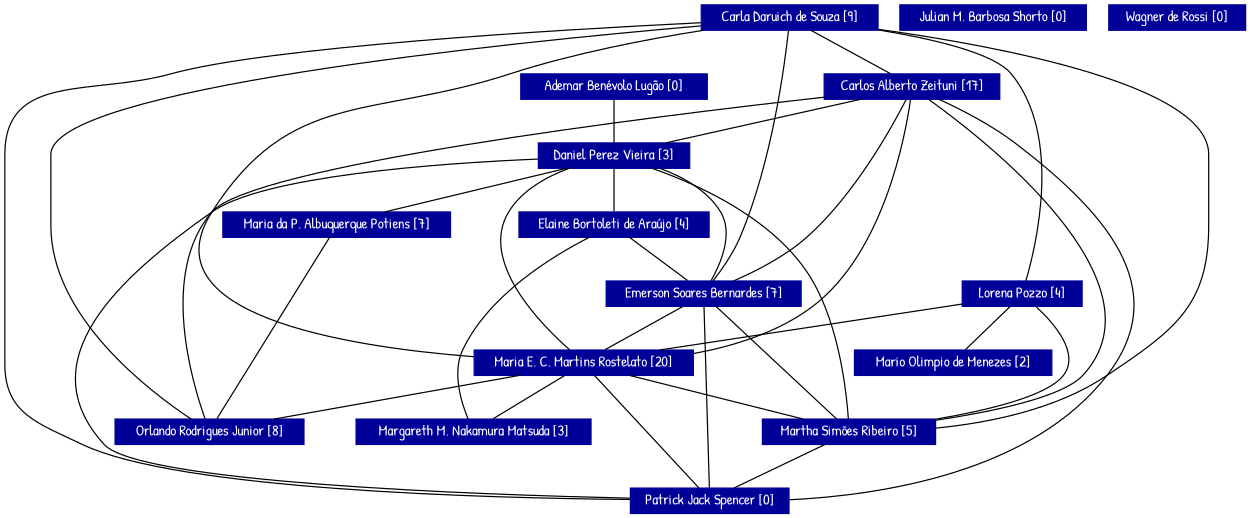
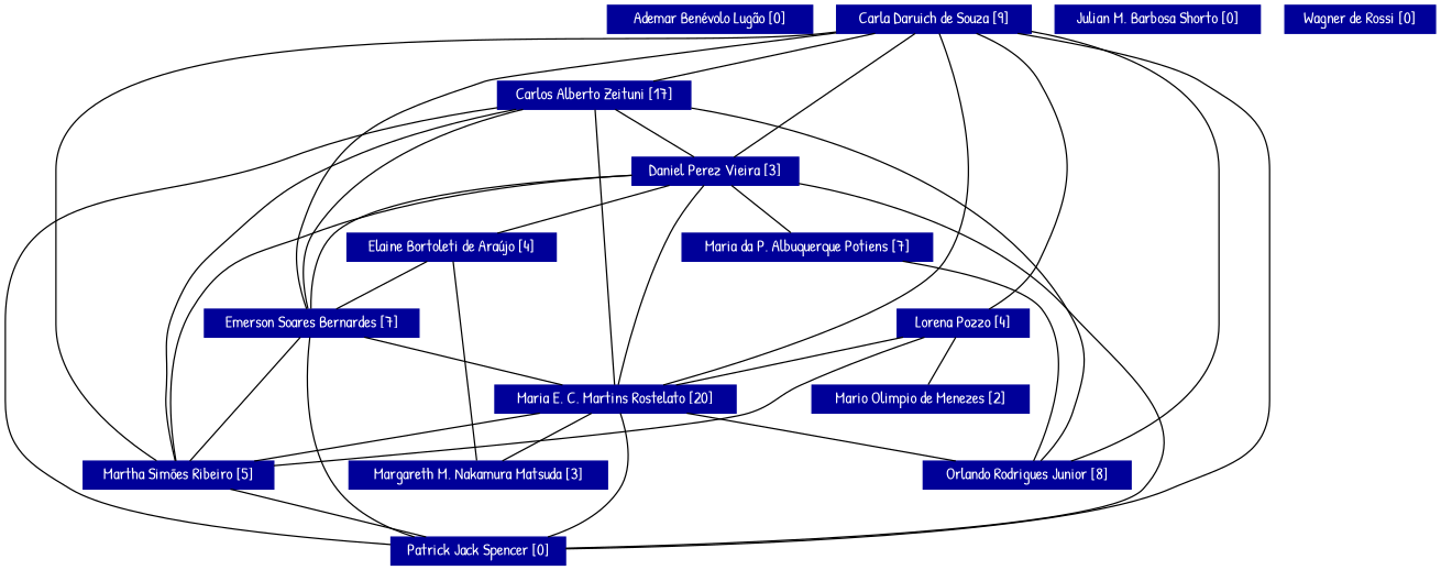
  strict graph {
    fontname="Patrick Hand"
    node [color="#000099" fontcolor="#FFFFFF" fontname="Patrick Hand" fontsize=12 shape=rectangle style=filled]
    edge [fontname="Patrick Hand"]
    n1 [height=0.29167 label="Ademar Benévolo Lugão [0]" width=2.1389]
    n2 [height=0.29167 label="Carla Daruich de Souza [9]" width=2.0278]
    n3 [height=0.29167 label="Carlos Alberto Zeituni [17]" width=2.0139]
    n4 [height=0.29167 label="Daniel Perez Vieira [3]" width=1.7361]
    n5 [height=0.29167 label="Emerson Soares Bernardes [7]" width=2.2361]
    n6 [height=0.29167 label="Lorena Pozzo [4]" width=1.375]
    n7 [height=0.29167 label="Maria E. C. Martins Rostelato [20]" width=2.5139]
    n8 [height=0.29167 label="Martha Simões Ribeiro [5]" width=1.9861]
    n9 [height=0.29167 label="Orlando Rodrigues Junior [8]" width=2.1667]
    n10 [height=0.29167 label="Patrick Jack Spencer [0]" width=1.8194]
    n11 [height=0.29167 label="Elaine Bortoleti de Araújo [4]" width=2.1806]
    n12 [height=0.29167 label="Maria da P. Albuquerque Potiens [7]" width=2.6111]
    n13 [height=0.29167 label="Mario Olimpio de Menezes [2]" width=2.2639]
    n14 [height=0.29167 label="Margareth M. Nakamura Matsuda [3]" width=2.6944]
    n15 [height=0.29167 label="Julian M. Barbosa Shorto [0]" width=2.1389]
    n16 [height=0.29167 label="Wagner de Rossi [0]" width=1.5694]
    n2 -- n3
-   n1 -- n4
+   n2 -- n4
    n2 -- n5
    n2 -- n6
    n2 -- n7
    n2 -- n8
    n2 -- n9
    n2 -- n10
    n3 -- n4
    n3 -- n5
    n3 -- n7
    n3 -- n8
    n3 -- n9
    n3 -- n10
    n4 -- n5
    n4 -- n7
    n4 -- n8
    n4 -- n10
    n4 -- n11
    n4 -- n12
    n5 -- n7
    n5 -- n8
    n5 -- n10
    n6 -- n7
    n6 -- n8
    n6 -- n13
    n7 -- n8
    n7 -- n9
    n7 -- n10
    n7 -- n14
    n8 -- n10
    n11 -- n5
    n11 -- n14
    n12 -- n9
  }
